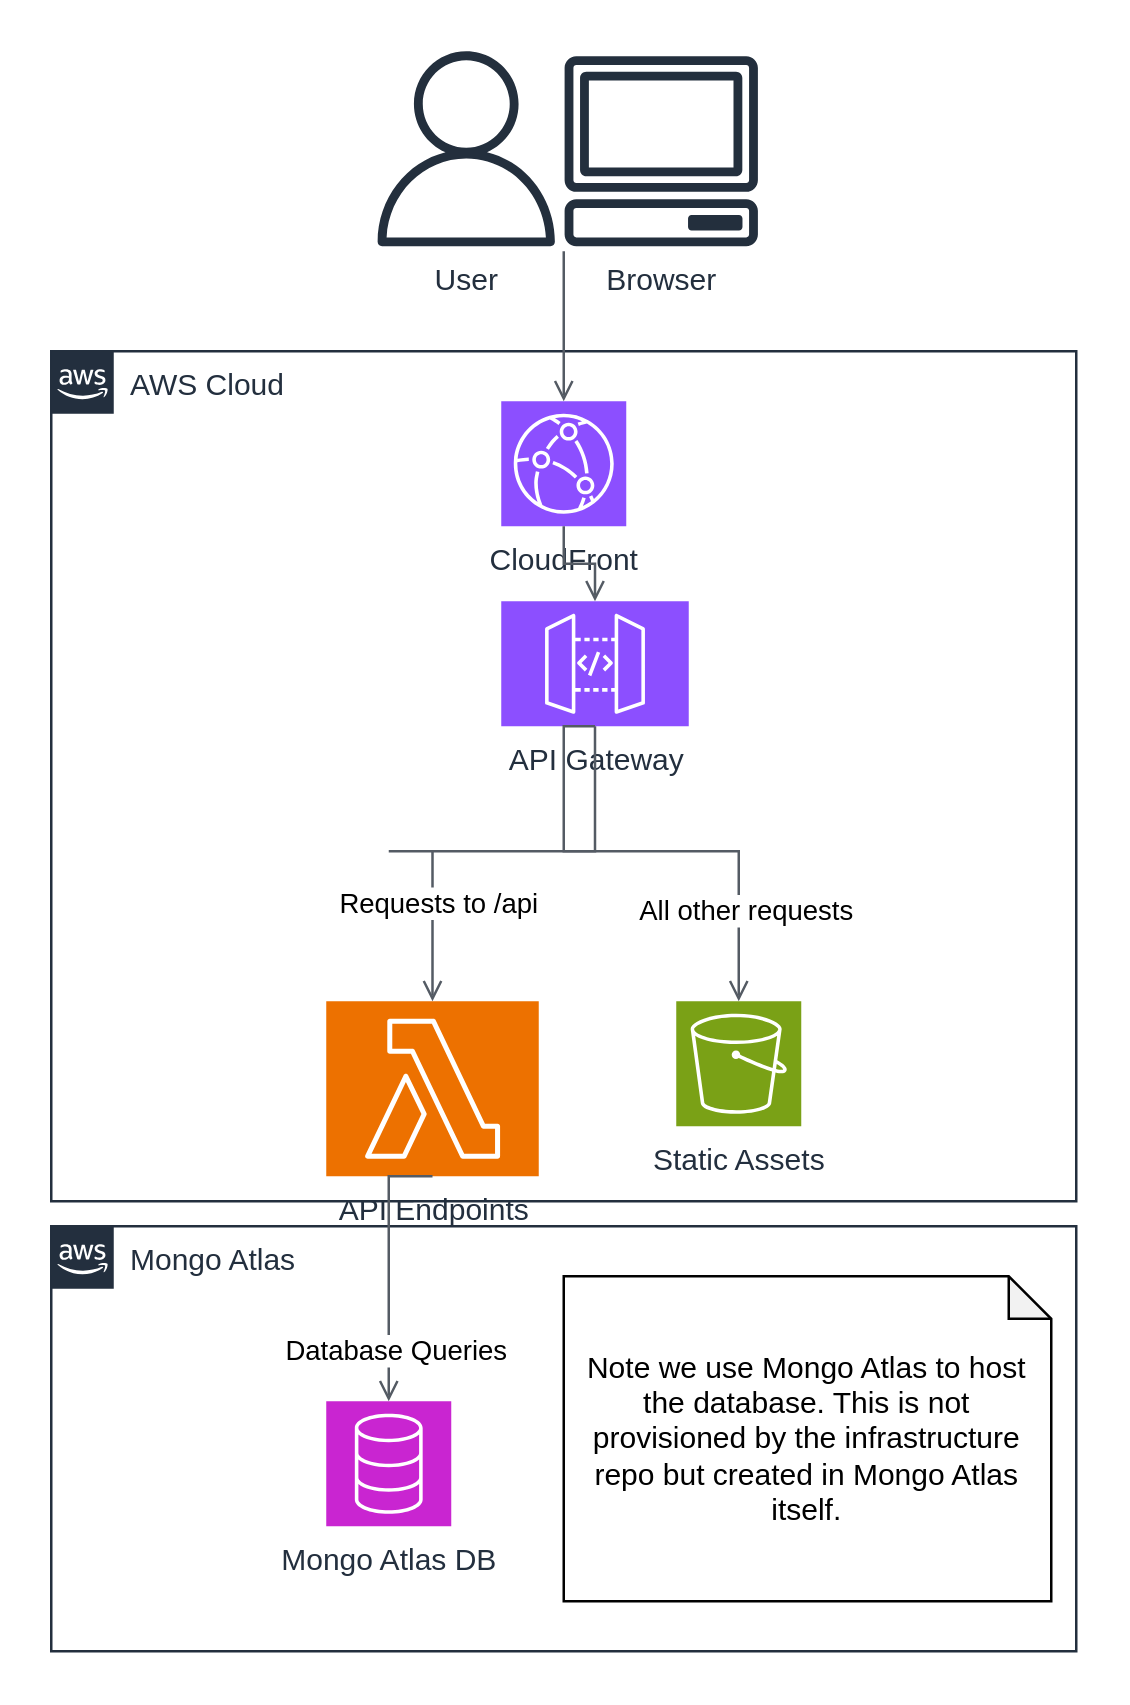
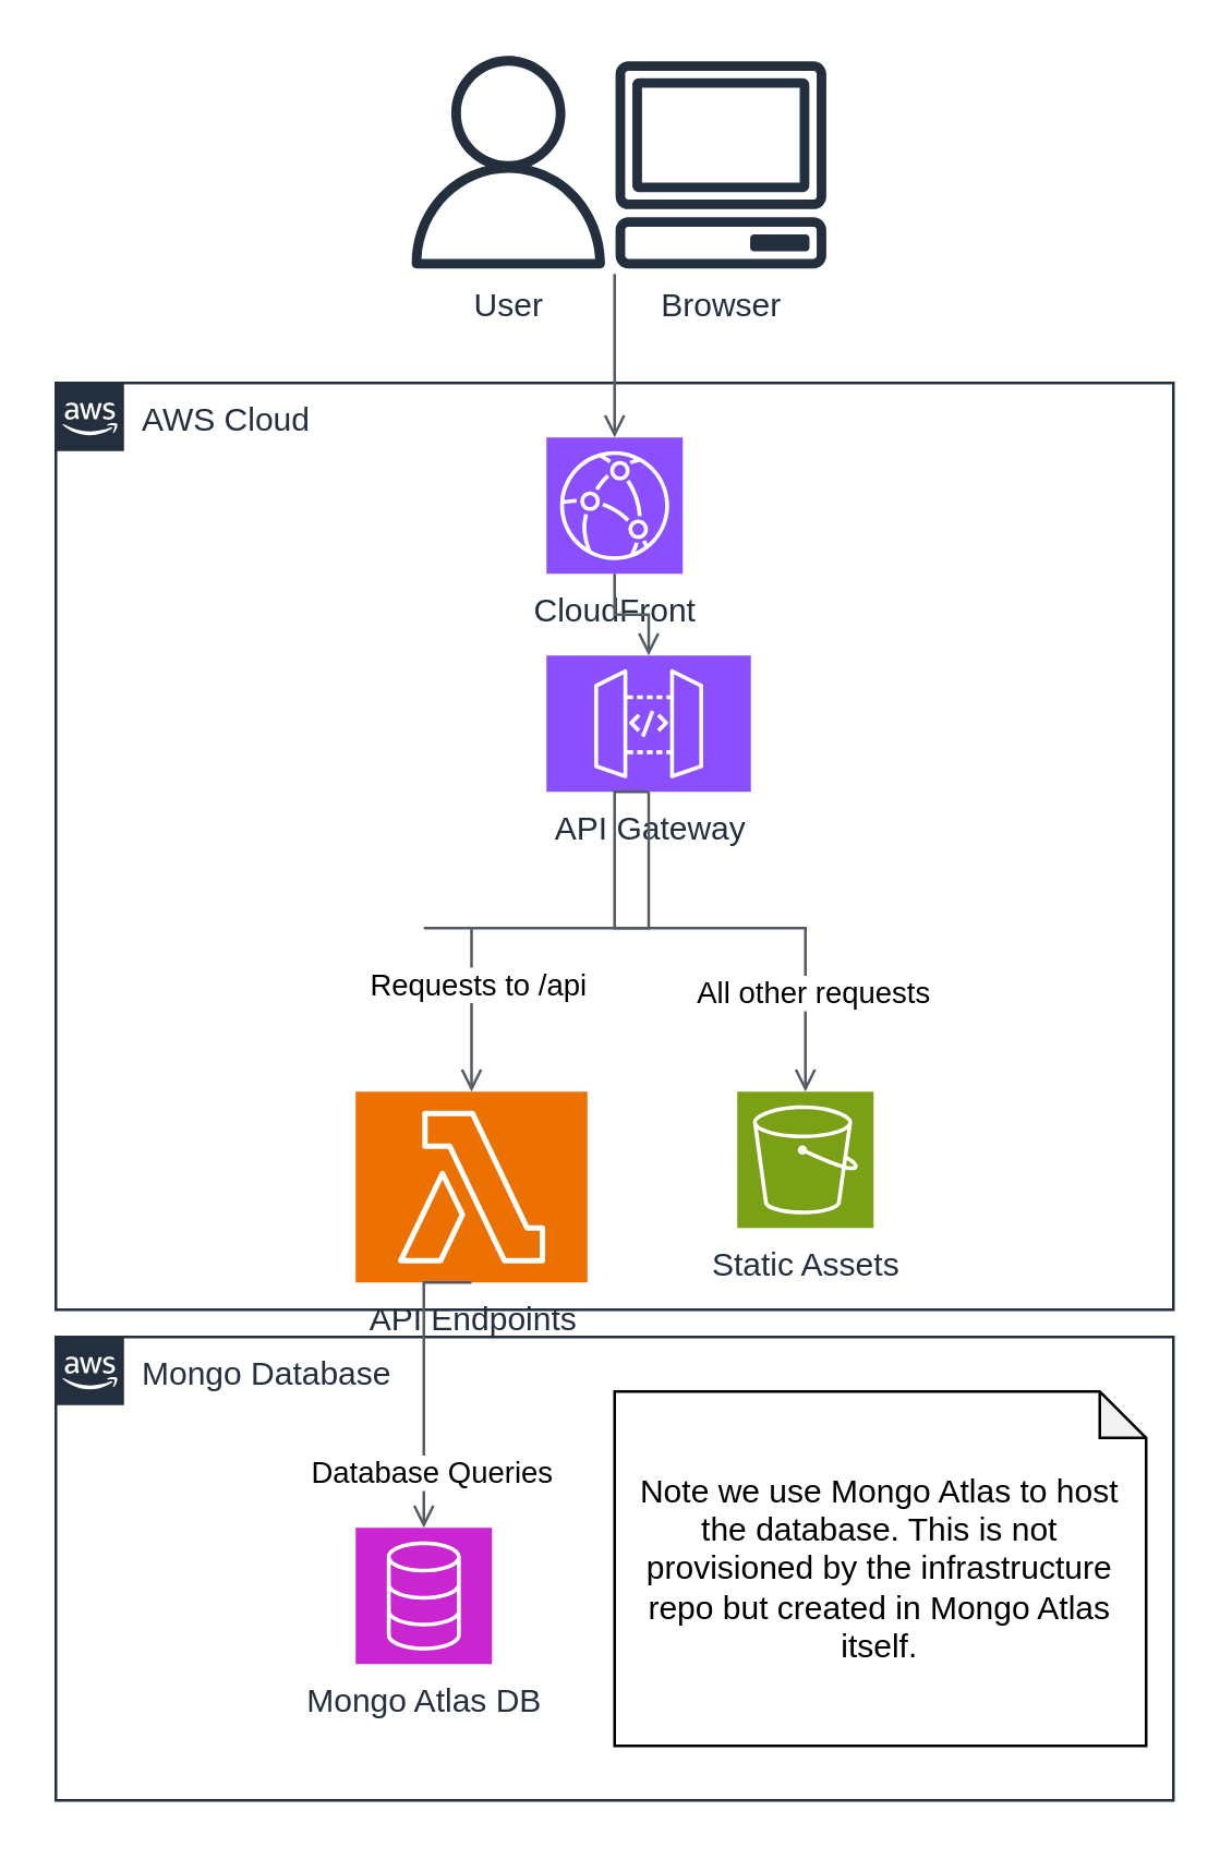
  <mxCell id="0" />
  <mxCell id="1" parent="0" />
  <mxCell id="2" value="User" style="sketch=0;outlineConnect=0;fontColor=#232F3E;gradientColor=none;fillColor=#232F3D;strokeColor=none;dashed=0;verticalLabelPosition=bottom;verticalAlign=top;align=center;html=1;fontSize=12;fontStyle=0;aspect=fixed;pointerEvents=1;shape=mxgraph.aws4.user;" vertex="1" parent="1"><mxGeometry x="147" y="20" width="78" height="78" as="geometry" /></mxCell>
  <mxCell id="3" value="Browser" style="sketch=0;outlineConnect=0;fontColor=#232F3E;gradientColor=none;fillColor=#232F3D;strokeColor=none;dashed=0;verticalLabelPosition=bottom;verticalAlign=top;align=center;html=1;fontSize=12;fontStyle=0;aspect=fixed;pointerEvents=1;shape=mxgraph.aws4.client;" vertex="1" parent="1"><mxGeometry x="225" y="22" width="78" height="76" as="geometry" /></mxCell>
  <mxCell id="4" value="AWS Cloud" style="points=[[0,0],[0.25,0],[0.5,0],[0.75,0],[1,0],[1,0.25],[1,0.5],[1,0.75],[1,1],[0.75,1],[0.5,1],[0.25,1],[0,1],[0,0.75],[0,0.5],[0,0.25]];outlineConnect=0;gradientColor=none;html=1;whiteSpace=wrap;fontSize=12;fontStyle=0;container=1;pointerEvents=0;collapsible=0;recursiveResize=0;shape=mxgraph.aws4.group;grIcon=mxgraph.aws4.group_aws_cloud_alt;strokeColor=#232F3E;fillColor=none;verticalAlign=top;align=left;spacingLeft=30;fontColor=#232F3E;dashed=0;" vertex="1" parent="1"><mxGeometry x="20" y="140" width="410" height="340" as="geometry" /></mxCell>
  <mxCell id="5" value="API Gateway" style="sketch=0;points=[[0,0,0],[0.25,0,0],[0.5,0,0],[0.75,0,0],[1,0,0],[0,1,0],[0.25,1,0],[0.5,1,0],[0.75,1,0],[1,1,0],[0,0.25,0],[0,0.5,0],[0,0.75,0],[1,0.25,0],[1,0.5,0],[1,0.75,0]];outlineConnect=0;fontColor=#232F3E;fillColor=#8C4FFF;strokeColor=#ffffff;dashed=0;verticalLabelPosition=bottom;verticalAlign=top;align=center;html=1;fontSize=12;fontStyle=0;aspect=fixed;shape=mxgraph.aws4.resourceIcon;resIcon=mxgraph.aws4.api_gateway;" vertex="1" parent="4"><mxGeometry x="180" y="100" width="75" height="50" as="geometry" /></mxCell>
  <mxCell id="6" value="CloudFront" style="sketch=0;points=[[0,0,0],[0.25,0,0],[0.5,0,0],[0.75,0,0],[1,0,0],[0,1,0],[0.25,1,0],[0.5,1,0],[0.75,1,0],[1,1,0],[0,0.25,0],[0,0.5,0],[0,0.75,0],[1,0.25,0],[1,0.5,0],[1,0.75,0]];outlineConnect=0;fontColor=#232F3E;fillColor=#8C4FFF;strokeColor=#ffffff;dashed=0;verticalLabelPosition=bottom;verticalAlign=top;align=center;html=1;fontSize=12;fontStyle=0;aspect=fixed;shape=mxgraph.aws4.resourceIcon;resIcon=mxgraph.aws4.cloudfront;" vertex="1" parent="4"><mxGeometry x="180" y="20" width="50" height="50" as="geometry" /></mxCell>
  <mxCell id="7" value="" style="edgeStyle=orthogonalEdgeStyle;html=1;endArrow=none;elbow=vertical;startArrow=open;startFill=0;strokeColor=#545B64;rounded=0;exitX=0.5;exitY=0;exitDx=0;exitDy=0;exitPerimeter=0;entryX=0.5;entryY=1;entryDx=0;entryDy=0;entryPerimeter=0;" edge="1" parent="4" source="5" target="6"><mxGeometry width="100" relative="1" as="geometry"><mxPoint x="215" y="30" as="sourcePoint" /><mxPoint x="215" y="-60" as="targetPoint" /></mxGeometry></mxCell>
  <mxCell id="8" value="API Endpoints" style="sketch=0;points=[[0,0,0],[0.25,0,0],[0.5,0,0],[0.75,0,0],[1,0,0],[0,1,0],[0.25,1,0],[0.5,1,0],[0.75,1,0],[1,1,0],[0,0.25,0],[0,0.5,0],[0,0.75,0],[1,0.25,0],[1,0.5,0],[1,0.75,0]];outlineConnect=0;fontColor=#232F3E;fillColor=#ED7100;strokeColor=#ffffff;dashed=0;verticalLabelPosition=bottom;verticalAlign=top;align=center;html=1;fontSize=12;fontStyle=0;aspect=fixed;shape=mxgraph.aws4.resourceIcon;resIcon=mxgraph.aws4.lambda;" vertex="1" parent="4"><mxGeometry x="110" y="260" width="85" height="70" as="geometry" /></mxCell>
  <mxCell id="9" value="" style="edgeStyle=orthogonalEdgeStyle;html=1;endArrow=none;elbow=vertical;startArrow=open;startFill=0;strokeColor=#545B64;rounded=0;entryX=0.5;entryY=1;entryDx=0;entryDy=0;entryPerimeter=0;exitX=0.5;exitY=0;exitDx=0;exitDy=0;exitPerimeter=0;" edge="1" parent="4" source="8" target="5"><mxGeometry width="100" relative="1" as="geometry"><mxPoint x="85" y="220" as="sourcePoint" /><mxPoint x="215" y="160" as="targetPoint" /><Array as="points"><mxPoint x="135" y="200" /><mxPoint x="205" y="200" /></Array></mxGeometry></mxCell>
  <mxCell id="10" value="Requests to /api" style="edgeLabel;html=1;align=center;verticalAlign=middle;resizable=0;points=[];" vertex="1" connectable="0" parent="9"><mxGeometry x="-0.617" y="-2" relative="1" as="geometry"><mxPoint as="offset" /></mxGeometry></mxCell>
  <mxCell id="11" value="Static Assets" style="sketch=0;points=[[0,0,0],[0.25,0,0],[0.5,0,0],[0.75,0,0],[1,0,0],[0,1,0],[0.25,1,0],[0.5,1,0],[0.75,1,0],[1,1,0],[0,0.25,0],[0,0.5,0],[0,0.75,0],[1,0.25,0],[1,0.5,0],[1,0.75,0]];outlineConnect=0;fontColor=#232F3E;fillColor=#7AA116;strokeColor=#ffffff;dashed=0;verticalLabelPosition=bottom;verticalAlign=top;align=center;html=1;fontSize=12;fontStyle=0;aspect=fixed;shape=mxgraph.aws4.resourceIcon;resIcon=mxgraph.aws4.s3;" vertex="1" parent="4"><mxGeometry x="250" y="260" width="50" height="50" as="geometry" /></mxCell>
  <mxCell id="12" value="" style="edgeStyle=orthogonalEdgeStyle;html=1;endArrow=none;elbow=vertical;startArrow=open;startFill=0;strokeColor=#545B64;rounded=0;entryX=0.5;entryY=1;entryDx=0;entryDy=0;entryPerimeter=0;exitX=0.5;exitY=0;exitDx=0;exitDy=0;exitPerimeter=0;" edge="1" parent="4" source="11" target="5"><mxGeometry width="100" relative="1" as="geometry"><mxPoint x="145" y="270" as="sourcePoint" /><mxPoint x="215" y="160" as="targetPoint" /><Array as="points"><mxPoint x="275" y="200" /><mxPoint x="205" y="200" /></Array></mxGeometry></mxCell>
  <mxCell id="13" value="All other requests" style="edgeLabel;html=1;align=center;verticalAlign=middle;resizable=0;points=[];" vertex="1" connectable="0" parent="12"><mxGeometry x="-0.617" y="-2" relative="1" as="geometry"><mxPoint as="offset" /></mxGeometry></mxCell>
  <mxCell id="14" value="" style="edgeStyle=orthogonalEdgeStyle;html=1;endArrow=none;elbow=vertical;startArrow=open;startFill=0;strokeColor=#545B64;rounded=0;exitX=0.5;exitY=0;exitDx=0;exitDy=0;exitPerimeter=0;" edge="1" parent="1" source="6"><mxGeometry width="100" relative="1" as="geometry"><mxPoint x="30" y="60" as="sourcePoint" /><mxPoint x="225" y="100" as="targetPoint" /></mxGeometry></mxCell>
- <mxCell id="15" value="Mongo Atlas" style="points=[[0,0],[0.25,0],[0.5,0],[0.75,0],[1,0],[1,0.25],[1,0.5],[1,0.75],[1,1],[0.75,1],[0.5,1],[0.25,1],[0,1],[0,0.75],[0,0.5],[0,0.25]];outlineConnect=0;gradientColor=none;html=1;whiteSpace=wrap;fontSize=12;fontStyle=0;container=1;pointerEvents=0;collapsible=0;recursiveResize=0;shape=mxgraph.aws4.group;grIcon=mxgraph.aws4.group_aws_cloud_alt;strokeColor=#232F3E;fillColor=none;verticalAlign=top;align=left;spacingLeft=30;fontColor=#232F3E;dashed=0;" vertex="1" parent="1"><mxGeometry x="20" y="490" width="410" height="170" as="geometry" /></mxCell>
+ <mxCell id="15" value="Mongo Database" style="points=[[0,0],[0.25,0],[0.5,0],[0.75,0],[1,0],[1,0.25],[1,0.5],[1,0.75],[1,1],[0.75,1],[0.5,1],[0.25,1],[0,1],[0,0.75],[0,0.5],[0,0.25]];outlineConnect=0;gradientColor=none;html=1;whiteSpace=wrap;fontSize=12;fontStyle=0;container=1;pointerEvents=0;collapsible=0;recursiveResize=0;shape=mxgraph.aws4.group;grIcon=mxgraph.aws4.group_aws_cloud_alt;strokeColor=#232F3E;fillColor=none;verticalAlign=top;align=left;spacingLeft=30;fontColor=#232F3E;dashed=0;" vertex="1" parent="1"><mxGeometry x="20" y="490" width="410" height="170" as="geometry" /></mxCell>
  <mxCell id="16" value="Mongo Atlas DB" style="sketch=0;points=[[0,0,0],[0.25,0,0],[0.5,0,0],[0.75,0,0],[1,0,0],[0,1,0],[0.25,1,0],[0.5,1,0],[0.75,1,0],[1,1,0],[0,0.25,0],[0,0.5,0],[0,0.75,0],[1,0.25,0],[1,0.5,0],[1,0.75,0]];outlineConnect=0;fontColor=#232F3E;fillColor=#C925D1;strokeColor=#ffffff;dashed=0;verticalLabelPosition=bottom;verticalAlign=top;align=center;html=1;fontSize=12;fontStyle=0;aspect=fixed;shape=mxgraph.aws4.resourceIcon;resIcon=mxgraph.aws4.database;" vertex="1" parent="15"><mxGeometry x="110" y="70" width="50" height="50" as="geometry" /></mxCell>
  <mxCell id="17" value="Note we use Mongo Atlas to host the database. This is not provisioned by the infrastructure repo but created in Mongo Atlas itself." style="shape=note;whiteSpace=wrap;html=1;backgroundOutline=1;darkOpacity=0.05;size=17;" vertex="1" parent="15"><mxGeometry x="205" y="20" width="195" height="130" as="geometry" /></mxCell>
  <mxCell id="18" value="" style="edgeStyle=orthogonalEdgeStyle;html=1;endArrow=none;elbow=vertical;startArrow=open;startFill=0;strokeColor=#545B64;rounded=0;entryX=0.5;entryY=1;entryDx=0;entryDy=0;entryPerimeter=0;exitX=0.5;exitY=0;exitDx=0;exitDy=0;exitPerimeter=0;" edge="1" parent="1" source="16" target="8"><mxGeometry width="100" relative="1" as="geometry"><mxPoint x="115" y="440" as="sourcePoint" /><mxPoint x="235" y="330" as="targetPoint" /><Array as="points"><mxPoint x="155" y="550" /><mxPoint x="155" y="550" /></Array></mxGeometry></mxCell>
  <mxCell id="19" value="Database Queries" style="edgeLabel;html=1;align=center;verticalAlign=middle;resizable=0;points=[];" vertex="1" connectable="0" parent="18"><mxGeometry x="-0.617" y="-2" relative="1" as="geometry"><mxPoint as="offset" /></mxGeometry></mxCell>
